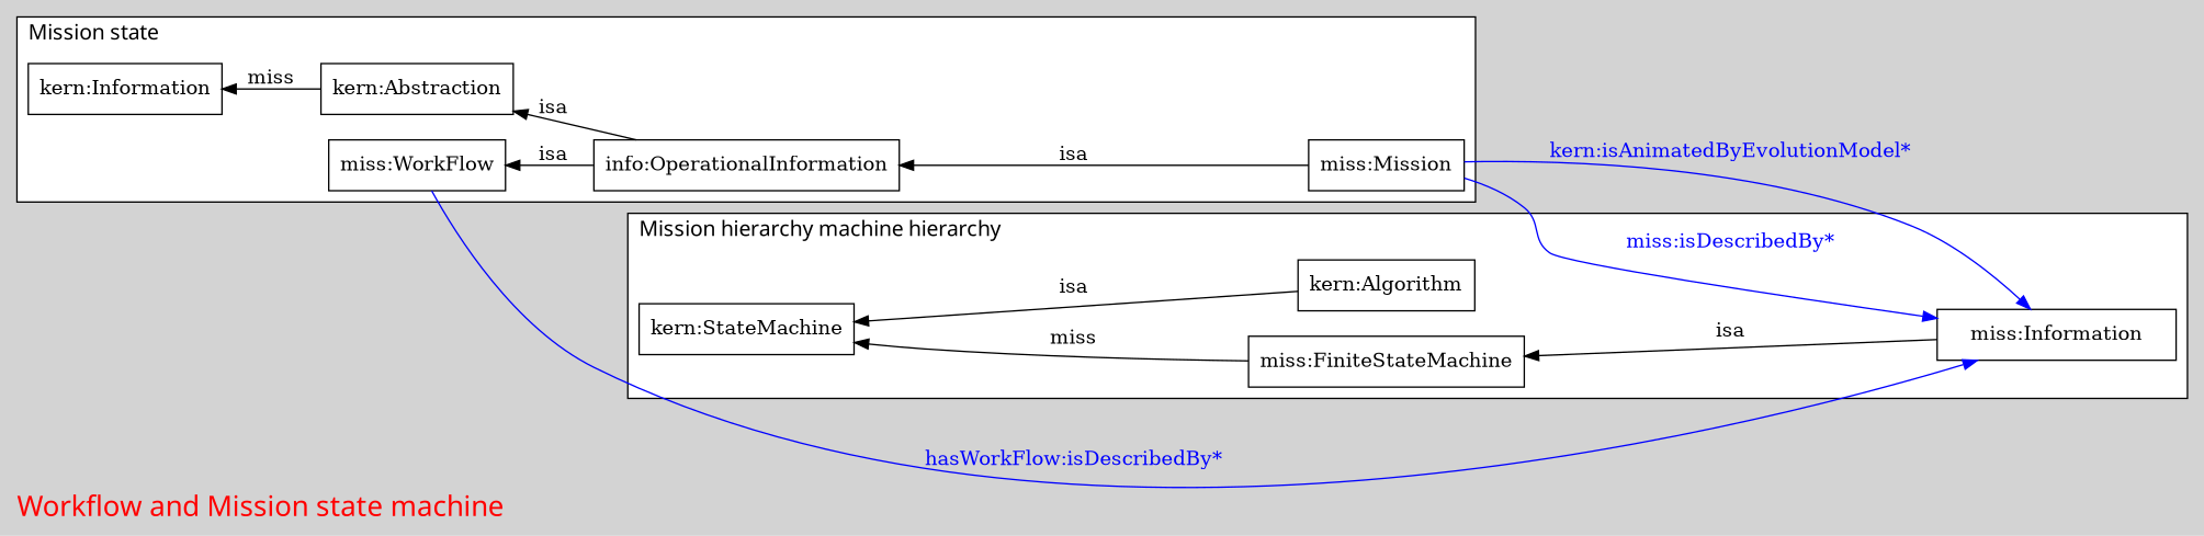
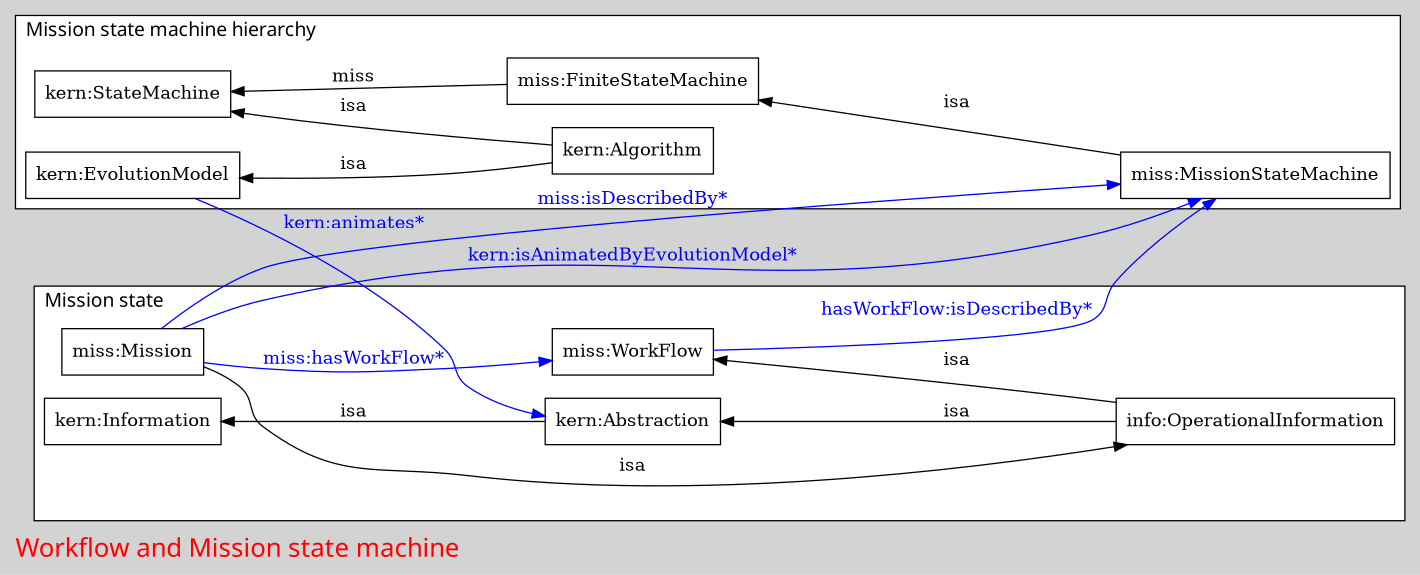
  digraph {
    bgcolor=lightgrey
    fontcolor=red
    fontname="Arial-Bold"
    fontsize=20
    label="Workflow and Mission state machine"
    labeljust=left
    rankdir=LR
    node [color="0.0,0.0,0.0" fontcolor="0.0,0.0,0.0" shape=box]
    edge [color="0.0,0.0,0.0" dir=back fontcolor="0.0,0.0,0.0"]
+   n1 [height=0.5 label="kern:EvolutionModel" width=1.9514]
    n2 [height=0.5 label="miss:FiniteStateMachine" width=2.1667]
    n3 [height=0.5 label="kern:StateMachine" width=1.7014]
    n4 [height=0.5 label="kern:Algorithm" width=1.4722]
-   n5 [height=0.5 label="miss:Information" width=2.3403]
+   n5 [height=0.5 label="miss:MissionStateMachine" width=2.3403]
    n6 [height=0.5 label="miss:Mission" width=1.2778]
    n7 [height=0.5 label="info:OperationalInformation" width=2.4792]
    n8 [height=0.5 label="miss:WorkFlow" width=1.5069]
    n9 [height=0.5 label="kern:Abstraction" width=1.5556]
    n10 [height=0.5 label="kern:Information" width=1.5833]
    subgraph cluster_1 {
      bgcolor=white
      fontcolor=black
      fontsize=15
-     label="Mission hierarchy machine hierarchy"
+     label="Mission state machine hierarchy"
+     n1
      n2
      n3
      n4
      n5
    }
    subgraph cluster_2 {
      bgcolor=white
      fontcolor=black
      fontsize=15
      label="Mission state"
      n6
      n7
      n8
      n9
      n10
    }
+   n1 -> n4 [label=isa]
+   n1 -> n9 [color="0.6666667,1.0,1.0" fontcolor="0.6666667,1.0,1.0" label="kern:animates*" style=filled dir=""]
    n2 -> n5 [label=isa]
    n3 -> n2 [label=miss]
    n3 -> n4 [label=isa]
    n6 -> n5 [color="0.6666667,1.0,1.0" fontcolor="0.6666667,1.0,1.0" label="kern:isAnimatedByEvolutionModel*" style=filled dir=""]
    n6 -> n5 [color="0.6666667,1.0,1.0" fontcolor="0.6666667,1.0,1.0" label="miss:isDescribedBy*" style=filled dir=""]
+   n6 -> n8 [color="0.6666667,1.0,1.0" fontcolor="0.6666667,1.0,1.0" label="miss:hasWorkFlow*" style=filled dir=""]
    n7 -> n6 [label=isa]
    n8 -> n5 [color="0.6666667,1.0,1.0" fontcolor="0.6666667,1.0,1.0" label="hasWorkFlow:isDescribedBy*" style=filled dir=""]
    n8 -> n7 [label=isa]
    n9 -> n7 [label=isa]
-   n10 -> n9 [label=miss]
+   n10 -> n9 [label=isa]
  }
